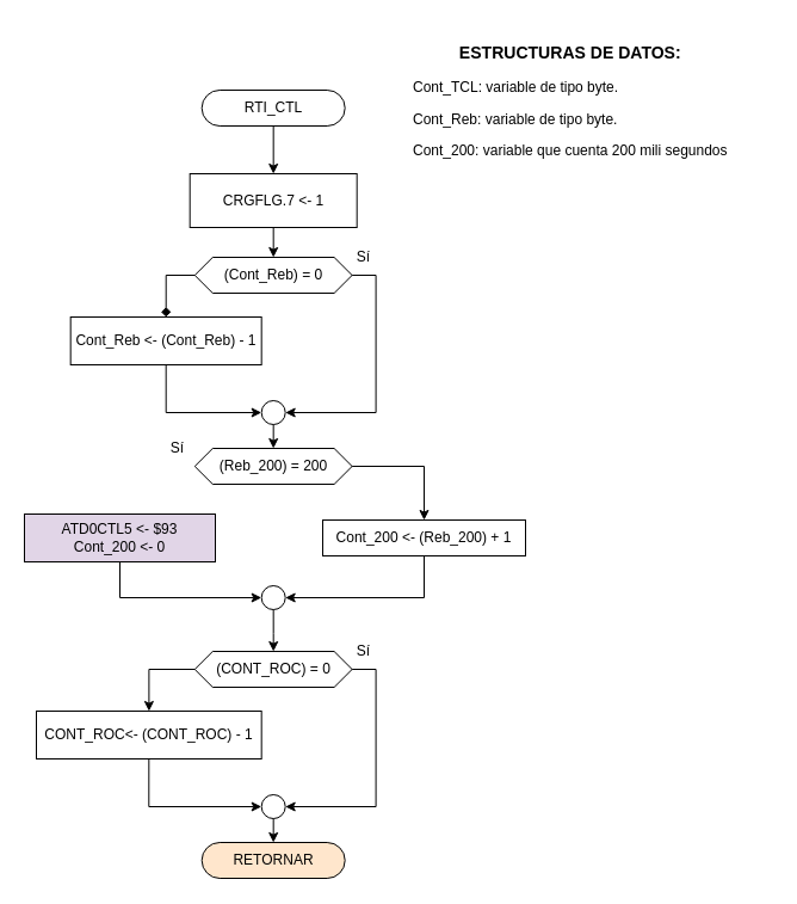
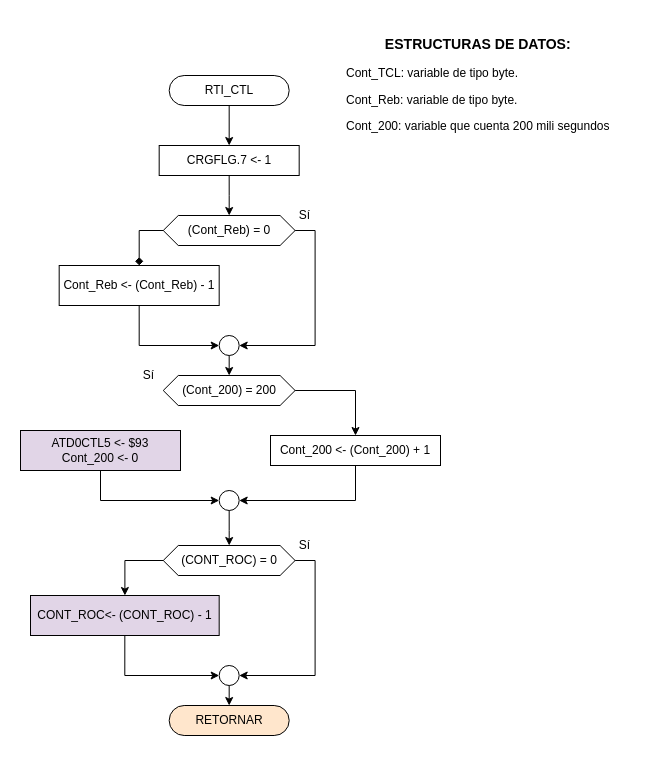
  <mxCell id="0" />
  <mxCell id="1" parent="0" />
  <mxCell id="2" style="edgeStyle=orthogonalEdgeStyle;rounded=0;orthogonalLoop=1;jettySize=auto;html=1;exitX=0.5;exitY=1;exitDx=0;exitDy=0;entryX=0.5;entryY=0;entryDx=0;entryDy=0;" parent="1" source="3" target="15" edge="1"><mxGeometry relative="1" as="geometry" /></mxCell>
  <mxCell id="3" value="RTI_CTL" style="rounded=1;whiteSpace=wrap;html=1;fontSize=12;glass=0;strokeWidth=1;shadow=0;arcSize=50;" parent="1" vertex="1"><mxGeometry x="168.68" y="75" width="120" height="30" as="geometry" /></mxCell>
  <mxCell id="4" style="edgeStyle=orthogonalEdgeStyle;rounded=0;orthogonalLoop=1;jettySize=auto;html=1;exitX=0.5;exitY=1;exitDx=0;exitDy=0;entryX=0;entryY=0.5;entryDx=0;entryDy=0;" parent="1" source="5" target="11" edge="1"><mxGeometry relative="1" as="geometry" /></mxCell>
  <mxCell id="5" value="Cont_Reb &amp;lt;- (Cont_Reb) - 1&lt;span&gt;&lt;br&gt;&lt;/span&gt;" style="rounded=0;whiteSpace=wrap;html=1;" parent="1" vertex="1"><mxGeometry x="58.68" y="265" width="160" height="40" as="geometry" /></mxCell>
  <mxCell id="6" style="edgeStyle=orthogonalEdgeStyle;rounded=0;orthogonalLoop=1;jettySize=auto;html=1;exitX=0;exitY=0.5;exitDx=0;exitDy=0;endArrow=diamond;" parent="1" source="8" target="5" edge="1"><mxGeometry relative="1" as="geometry" /></mxCell>
  <mxCell id="7" style="edgeStyle=orthogonalEdgeStyle;rounded=0;orthogonalLoop=1;jettySize=auto;html=1;exitX=1;exitY=0.5;exitDx=0;exitDy=0;entryX=1;entryY=0.5;entryDx=0;entryDy=0;" parent="1" source="8" target="11" edge="1"><mxGeometry relative="1" as="geometry" /></mxCell>
  <mxCell id="8" value="(Cont_Reb) = 0" style="shape=hexagon;perimeter=hexagonPerimeter2;whiteSpace=wrap;html=1;size=0.114;" parent="1" vertex="1"><mxGeometry x="162.74" y="215" width="131.88" height="30" as="geometry" /></mxCell>
  <mxCell id="9" value="RETORNAR" style="rounded=1;whiteSpace=wrap;html=1;fontSize=12;glass=0;strokeWidth=1;shadow=0;arcSize=50;fillColor=#ffe6cc;" parent="1" vertex="1"><mxGeometry x="168.68" y="705" width="120" height="30" as="geometry" /></mxCell>
  <mxCell id="10" style="edgeStyle=orthogonalEdgeStyle;rounded=0;orthogonalLoop=1;jettySize=auto;html=1;exitX=0.5;exitY=1;exitDx=0;exitDy=0;entryX=0.5;entryY=0;entryDx=0;entryDy=0;" edge="1" parent="1" source="11" target="27"><mxGeometry relative="1" as="geometry" /></mxCell>
  <mxCell id="11" value="" style="ellipse;whiteSpace=wrap;html=1;aspect=fixed;" parent="1" vertex="1"><mxGeometry x="218.68" y="335" width="20" height="20" as="geometry" /></mxCell>
  <mxCell id="12" value="Sí" style="text;html=1;align=center;verticalAlign=middle;resizable=0;points=[];autosize=1;" parent="1" vertex="1"><mxGeometry x="288.68" y="205" width="30" height="20" as="geometry" /></mxCell>
  <mxCell id="13" value="&lt;h3 style=&quot;text-align: center&quot;&gt;ESTRUCTURAS DE DATOS:&lt;/h3&gt;&lt;p&gt;Cont_TCL: variable de tipo byte.&lt;/p&gt;&lt;p&gt;Cont_Reb: variable de tipo byte.&lt;/p&gt;&lt;p&gt;Cont_200: variable que cuenta 200 mili segundos&lt;/p&gt;&lt;p&gt;&lt;/p&gt;" style="text;html=1;strokeColor=none;fillColor=none;align=left;verticalAlign=middle;whiteSpace=wrap;rounded=0;" parent="1" vertex="1"><mxGeometry x="344" y="20" width="301.32" height="125" as="geometry" /></mxCell>
  <mxCell id="14" style="edgeStyle=orthogonalEdgeStyle;rounded=0;orthogonalLoop=1;jettySize=auto;html=1;exitX=0.5;exitY=1;exitDx=0;exitDy=0;" edge="1" parent="1" source="15" target="8"><mxGeometry relative="1" as="geometry" /></mxCell>
- <mxCell id="15" value="&lt;span&gt;CRGFLG.7 &amp;lt;- 1&lt;br&gt;&lt;/span&gt;" style="rounded=0;whiteSpace=wrap;html=1;" parent="1" vertex="1"><mxGeometry x="158.68" y="145" width="140" height="45" as="geometry" /></mxCell>
+ <mxCell id="15" value="&lt;span&gt;CRGFLG.7 &amp;lt;- 1&lt;br&gt;&lt;/span&gt;" style="rounded=0;whiteSpace=wrap;html=1;" parent="1" vertex="1"><mxGeometry x="158.68" y="145" width="140" height="30" as="geometry" /></mxCell>
  <mxCell id="16" style="edgeStyle=orthogonalEdgeStyle;rounded=0;orthogonalLoop=1;jettySize=auto;html=1;exitX=0.5;exitY=1;exitDx=0;exitDy=0;entryX=0;entryY=0.5;entryDx=0;entryDy=0;" edge="1" parent="1" source="17" target="22"><mxGeometry relative="1" as="geometry" /></mxCell>
- <mxCell id="17" value="CONT_ROC&amp;lt;- (CONT_ROC) - 1&lt;span&gt;&lt;br&gt;&lt;/span&gt;" style="rounded=0;whiteSpace=wrap;html=1;" vertex="1" parent="1"><mxGeometry x="30" y="595" width="188.68" height="40" as="geometry" /></mxCell>
+ <mxCell id="17" value="CONT_ROC&amp;lt;- (CONT_ROC) - 1&lt;span&gt;&lt;br&gt;&lt;/span&gt;" style="rounded=0;whiteSpace=wrap;html=1;fillColor=#e1d5e7;" vertex="1" parent="1"><mxGeometry x="30" y="595" width="188.68" height="40" as="geometry" /></mxCell>
  <mxCell id="18" style="edgeStyle=orthogonalEdgeStyle;rounded=0;orthogonalLoop=1;jettySize=auto;html=1;exitX=0;exitY=0.5;exitDx=0;exitDy=0;" edge="1" parent="1" source="20" target="17"><mxGeometry relative="1" as="geometry" /></mxCell>
  <mxCell id="19" style="edgeStyle=orthogonalEdgeStyle;rounded=0;orthogonalLoop=1;jettySize=auto;html=1;exitX=1;exitY=0.5;exitDx=0;exitDy=0;entryX=1;entryY=0.5;entryDx=0;entryDy=0;" edge="1" parent="1" source="20" target="22"><mxGeometry relative="1" as="geometry" /></mxCell>
  <mxCell id="20" value="(CONT_ROC) = 0" style="shape=hexagon;perimeter=hexagonPerimeter2;whiteSpace=wrap;html=1;size=0.114;" vertex="1" parent="1"><mxGeometry x="162.74" y="545" width="131.88" height="30" as="geometry" /></mxCell>
  <mxCell id="21" style="edgeStyle=orthogonalEdgeStyle;rounded=0;orthogonalLoop=1;jettySize=auto;html=1;exitX=0.5;exitY=1;exitDx=0;exitDy=0;entryX=0.5;entryY=0;entryDx=0;entryDy=0;" edge="1" parent="1" source="22" target="9"><mxGeometry relative="1" as="geometry" /></mxCell>
  <mxCell id="22" value="" style="ellipse;whiteSpace=wrap;html=1;aspect=fixed;" vertex="1" parent="1"><mxGeometry x="218.68" y="665" width="20" height="20" as="geometry" /></mxCell>
  <mxCell id="23" value="Sí" style="text;html=1;align=center;verticalAlign=middle;resizable=0;points=[];autosize=1;" vertex="1" parent="1"><mxGeometry x="288.68" y="535" width="30" height="20" as="geometry" /></mxCell>
  <mxCell id="24" style="edgeStyle=orthogonalEdgeStyle;rounded=0;orthogonalLoop=1;jettySize=auto;html=1;exitX=0.5;exitY=1;exitDx=0;exitDy=0;entryX=0;entryY=0.5;entryDx=0;entryDy=0;" edge="1" parent="1" source="25" target="29"><mxGeometry relative="1" as="geometry" /></mxCell>
  <mxCell id="25" value="ATD0CTL5 &amp;lt;- $93&lt;br&gt;&lt;span&gt;Cont_200 &amp;lt;- 0&lt;br&gt;&lt;/span&gt;" style="rounded=0;whiteSpace=wrap;html=1;fillColor=#e1d5e7;" vertex="1" parent="1"><mxGeometry x="20" y="430" width="160" height="40" as="geometry" /></mxCell>
  <mxCell id="26" style="edgeStyle=orthogonalEdgeStyle;rounded=0;orthogonalLoop=1;jettySize=auto;html=1;exitX=1;exitY=0.5;exitDx=0;exitDy=0;" edge="1" parent="1" source="27" target="32"><mxGeometry relative="1" as="geometry" /></mxCell>
- <mxCell id="27" value="(Reb_200) = 200" style="shape=hexagon;perimeter=hexagonPerimeter2;whiteSpace=wrap;html=1;size=0.114;" vertex="1" parent="1"><mxGeometry x="162.74" y="375" width="131.88" height="30" as="geometry" /></mxCell>
+ <mxCell id="27" value="(Cont_200) = 200" style="shape=hexagon;perimeter=hexagonPerimeter2;whiteSpace=wrap;html=1;size=0.114;" vertex="1" parent="1"><mxGeometry x="162.74" y="375" width="131.88" height="30" as="geometry" /></mxCell>
  <mxCell id="28" style="edgeStyle=orthogonalEdgeStyle;rounded=0;orthogonalLoop=1;jettySize=auto;html=1;exitX=0.5;exitY=1;exitDx=0;exitDy=0;" edge="1" parent="1" source="29" target="20"><mxGeometry relative="1" as="geometry" /></mxCell>
  <mxCell id="29" value="" style="ellipse;whiteSpace=wrap;html=1;aspect=fixed;" vertex="1" parent="1"><mxGeometry x="218.68" y="490" width="20" height="20" as="geometry" /></mxCell>
  <mxCell id="30" value="Sí" style="text;html=1;align=center;verticalAlign=middle;resizable=0;points=[];autosize=1;" vertex="1" parent="1"><mxGeometry x="132.74" y="365" width="30" height="20" as="geometry" /></mxCell>
  <mxCell id="31" style="edgeStyle=orthogonalEdgeStyle;rounded=0;orthogonalLoop=1;jettySize=auto;html=1;exitX=0.5;exitY=1;exitDx=0;exitDy=0;entryX=1;entryY=0.5;entryDx=0;entryDy=0;" edge="1" parent="1" source="32" target="29"><mxGeometry relative="1" as="geometry" /></mxCell>
- <mxCell id="32" value="&lt;span&gt;Cont_200 &amp;lt;- (&lt;/span&gt;Reb_200&lt;span&gt;) + 1&lt;br&gt;&lt;/span&gt;" style="rounded=0;whiteSpace=wrap;html=1;" vertex="1" parent="1"><mxGeometry x="270" y="435" width="170" height="30" as="geometry" /></mxCell>
+ <mxCell id="32" value="&lt;span&gt;Cont_200 &amp;lt;- (&lt;/span&gt;Cont_200&lt;span&gt;) + 1&lt;br&gt;&lt;/span&gt;" style="rounded=0;whiteSpace=wrap;html=1;" vertex="1" parent="1"><mxGeometry x="270" y="435" width="170" height="30" as="geometry" /></mxCell>
